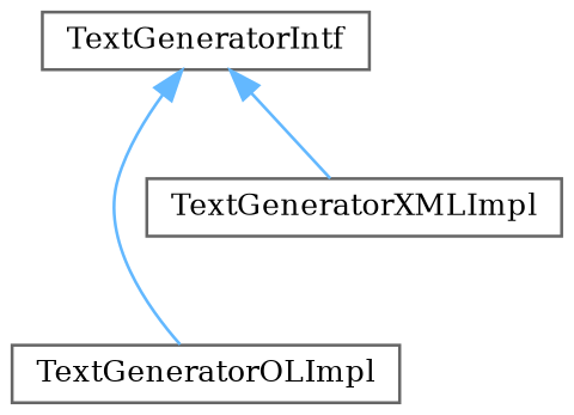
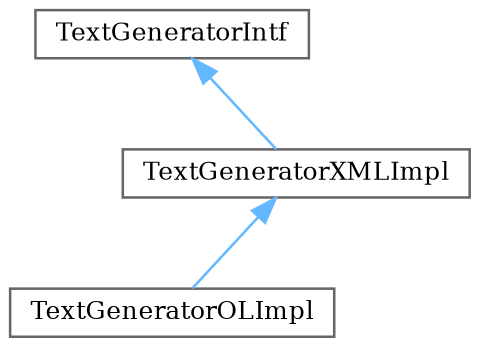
  digraph {
    fontname="DejaVu Serif"
    rankdir=TB
    node [color=grey40 fillcolor=white fontname="DejaVu Serif" fontsize=10 shape=box style=filled]
    edge [color=steelblue1 dir=back fontname="DejaVu Serif" fontsize=10 labelfontname=Helvetica labelfontsize=10 style=solid]
    n1 [height=0.2 label=TextGeneratorIntf width=0.4]
    n2 [height=0.2 label=TextGeneratorOLImpl width=0.4]
    n3 [height=0.2 label=TextGeneratorXMLImpl width=0.4]
-   n1 -> n2
+   n3 -> n2
    n1 -> n3
  }
